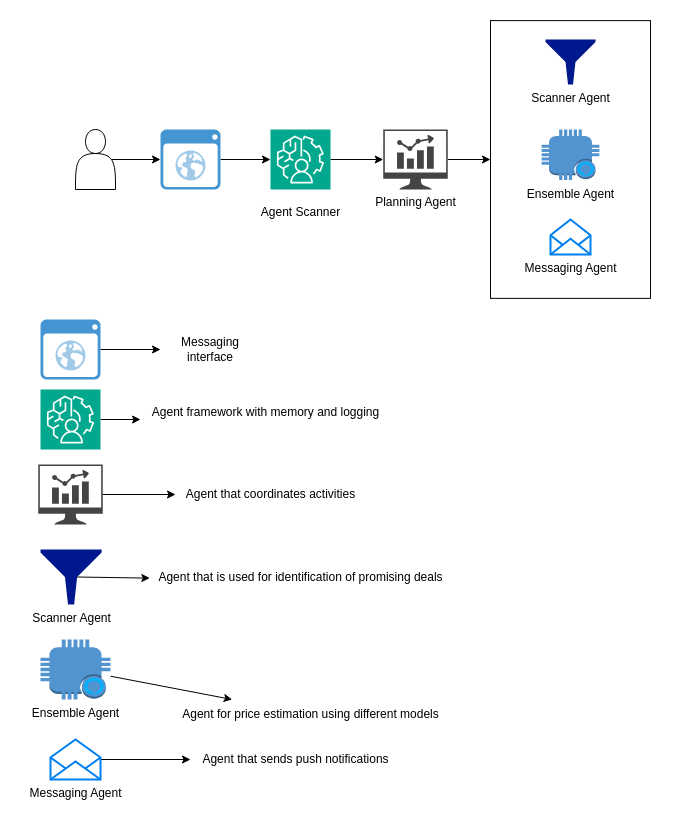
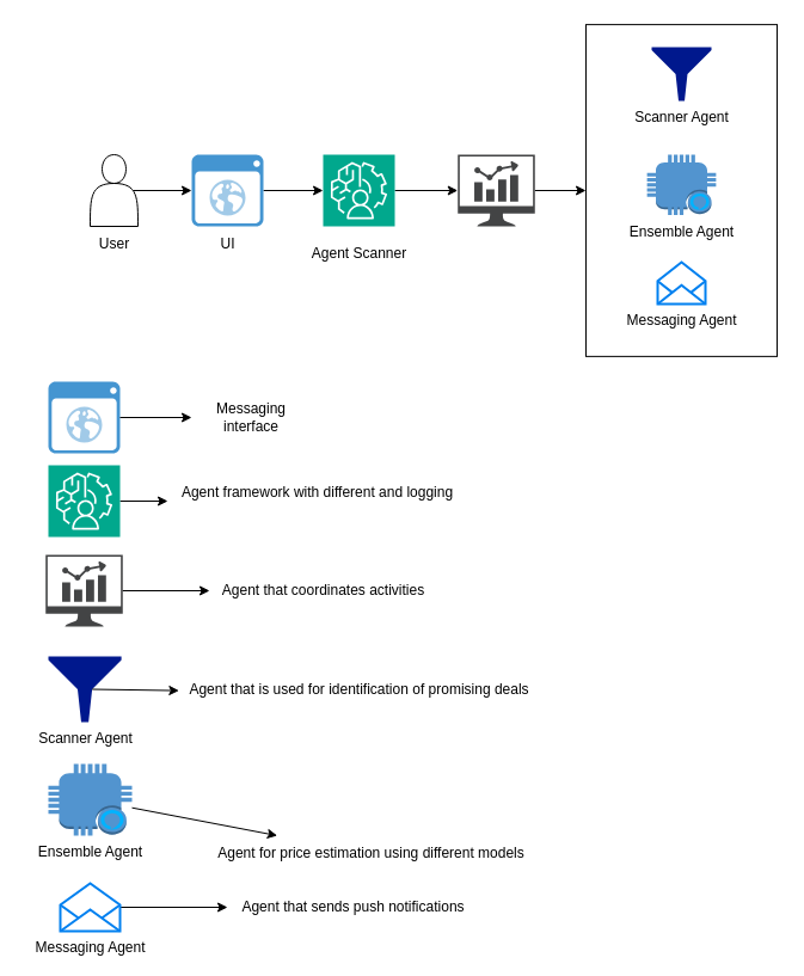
  <mxCell id="0" />
  <mxCell id="1" parent="0" />
  <mxCell id="2" style="edgeStyle=none;html=1;exitX=0.9;exitY=0.5;exitDx=0;exitDy=0;exitPerimeter=0;" parent="1" source="11" target="14" edge="1"><mxGeometry relative="1" as="geometry" /></mxCell>
  <mxCell id="3" style="edgeStyle=none;html=1;entryX=0;entryY=0.5;entryDx=0;entryDy=0;entryPerimeter=0;" parent="1" source="14" target="17" edge="1"><mxGeometry relative="1" as="geometry"><mxPoint x="240" y="159" as="targetPoint" /><Array as="points" /></mxGeometry></mxCell>
  <mxCell id="4" style="edgeStyle=none;html=1;exitX=1;exitY=0.5;exitDx=0;exitDy=0;exitPerimeter=0;" parent="1" source="17" target="20" edge="1"><mxGeometry relative="1" as="geometry" /></mxCell>
  <mxCell id="5" style="edgeStyle=none;html=1;entryX=0;entryY=0.5;entryDx=0;entryDy=0;" parent="1" source="20" target="6" edge="1"><mxGeometry relative="1" as="geometry" /></mxCell>
  <mxCell id="6" value="sd" style="rounded=0;whiteSpace=wrap;html=1;" parent="1" vertex="1"><mxGeometry x="490.01" y="20.12" width="160" height="277.75" as="geometry" /></mxCell>
  <mxCell id="7" value="Scanner Agent" style="sketch=0;aspect=fixed;pointerEvents=1;shadow=0;dashed=0;html=1;strokeColor=none;labelPosition=center;verticalLabelPosition=bottom;verticalAlign=top;align=center;fillColor=#00188D;shape=mxgraph.mscae.enterprise.filter" parent="1" vertex="1"><mxGeometry x="545.01" y="39" width="50" height="45" as="geometry" /></mxCell>
  <mxCell id="8" value="Ensemble Agent" style="outlineConnect=0;dashed=0;verticalLabelPosition=bottom;verticalAlign=top;align=center;html=1;shape=mxgraph.aws3.alexa_enabled_device;fillColor=#5294CF;gradientColor=none;" parent="1" vertex="1"><mxGeometry x="541.13" y="129" width="57.75" height="50.5" as="geometry" /></mxCell>
  <mxCell id="9" value="Messaging Agent&lt;div&gt;&lt;br&gt;&lt;/div&gt;" style="html=1;verticalLabelPosition=bottom;align=center;labelBackgroundColor=#ffffff;verticalAlign=top;strokeWidth=2;strokeColor=#0080F0;shadow=0;dashed=0;shape=mxgraph.ios7.icons.envelope_(empty);" parent="1" vertex="1"><mxGeometry x="550.01" y="219" width="40" height="35" as="geometry" /></mxCell>
  <mxCell id="10" value="" style="group" parent="1" vertex="1" connectable="0"><mxGeometry x="70" y="129" width="50" height="90" as="geometry" /></mxCell>
  <mxCell id="11" value="" style="shape=actor;whiteSpace=wrap;html=1;" parent="10" vertex="1"><mxGeometry x="5" width="40" height="60" as="geometry" /></mxCell>
+ <mxCell id="12" value="User" style="text;html=1;align=center;verticalAlign=middle;resizable=0;points=[];autosize=1;strokeColor=none;fillColor=none;" parent="10" vertex="1"><mxGeometry y="60" width="50" height="30" as="geometry" /></mxCell>
  <mxCell id="13" value="" style="group" parent="1" vertex="1" connectable="0"><mxGeometry x="160" y="129" width="60" height="90" as="geometry" /></mxCell>
  <mxCell id="14" value="" style="shadow=0;dashed=0;html=1;strokeColor=none;fillColor=#4495D1;labelPosition=center;verticalLabelPosition=bottom;verticalAlign=top;align=center;outlineConnect=0;shape=mxgraph.veeam.2d.web_ui;" parent="13" vertex="1"><mxGeometry width="60" height="60" as="geometry" /></mxCell>
+ <mxCell id="15" value="UI" style="text;html=1;align=center;verticalAlign=middle;resizable=0;points=[];autosize=1;strokeColor=none;fillColor=none;" parent="13" vertex="1"><mxGeometry x="10" y="60" width="40" height="30" as="geometry" /></mxCell>
  <mxCell id="16" value="" style="group" parent="1" vertex="1" connectable="0"><mxGeometry x="240" y="129" width="120" height="110" as="geometry" /></mxCell>
  <mxCell id="17" value="" style="sketch=0;points=[[0,0,0],[0.25,0,0],[0.5,0,0],[0.75,0,0],[1,0,0],[0,1,0],[0.25,1,0],[0.5,1,0],[0.75,1,0],[1,1,0],[0,0.25,0],[0,0.5,0],[0,0.75,0],[1,0.25,0],[1,0.5,0],[1,0.75,0]];outlineConnect=0;fontColor=#232F3E;fillColor=#01A88D;strokeColor=#ffffff;dashed=0;verticalLabelPosition=bottom;verticalAlign=top;align=center;html=1;fontSize=12;fontStyle=0;aspect=fixed;shape=mxgraph.aws4.resourceIcon;resIcon=mxgraph.aws4.augmented_ai;container=1;" parent="16" vertex="1"><mxGeometry x="30" width="60" height="60" as="geometry"><mxRectangle x="280" y="270" width="50" height="40" as="alternateBounds" /></mxGeometry></mxCell>
  <mxCell id="18" value="Agent Scanner&lt;div&gt;&lt;br&gt;&lt;/div&gt;" style="text;html=1;align=center;verticalAlign=middle;resizable=0;points=[];autosize=1;strokeColor=none;fillColor=none;" parent="16" vertex="1"><mxGeometry y="70" width="120" height="40" as="geometry" /></mxCell>
  <mxCell id="19" value="" style="group" parent="1" vertex="1" connectable="0"><mxGeometry x="365" y="129" width="100" height="100" as="geometry" /></mxCell>
  <mxCell id="20" value="" style="sketch=0;pointerEvents=1;shadow=0;dashed=0;html=1;strokeColor=none;fillColor=#434445;aspect=fixed;labelPosition=center;verticalLabelPosition=bottom;verticalAlign=top;align=center;outlineConnect=0;shape=mxgraph.vvd.nsx_dashboard;" parent="19" vertex="1"><mxGeometry x="17.74" width="64.52" height="60" as="geometry" /></mxCell>
- <mxCell id="21" value="Planning Agent&lt;div&gt;&lt;br&gt;&lt;/div&gt;" style="text;html=1;align=center;verticalAlign=middle;resizable=0;points=[];autosize=1;strokeColor=none;fillColor=none;" parent="19" vertex="1"><mxGeometry y="60" width="100" height="40" as="geometry" /></mxCell>
  <mxCell id="22" value="" style="group" parent="1" vertex="1" connectable="0"><mxGeometry x="40" y="319" width="60" height="95" as="geometry" /></mxCell>
  <mxCell id="23" value="" style="shadow=0;dashed=0;html=1;strokeColor=none;fillColor=#4495D1;labelPosition=center;verticalLabelPosition=bottom;verticalAlign=top;align=center;outlineConnect=0;shape=mxgraph.veeam.2d.web_ui;" parent="22" vertex="1"><mxGeometry width="60" height="60" as="geometry" /></mxCell>
  <mxCell id="24" value="Messaging interface" style="text;html=1;align=center;verticalAlign=middle;whiteSpace=wrap;rounded=0;" parent="1" vertex="1"><mxGeometry x="160" y="325.25" width="100" height="47.5" as="geometry" /></mxCell>
  <mxCell id="25" style="edgeStyle=none;html=1;exitX=1;exitY=0.5;exitDx=0;exitDy=0;exitPerimeter=0;" parent="1" source="26" target="36" edge="1"><mxGeometry relative="1" as="geometry" /></mxCell>
  <mxCell id="26" value="" style="sketch=0;points=[[0,0,0],[0.25,0,0],[0.5,0,0],[0.75,0,0],[1,0,0],[0,1,0],[0.25,1,0],[0.5,1,0],[0.75,1,0],[1,1,0],[0,0.25,0],[0,0.5,0],[0,0.75,0],[1,0.25,0],[1,0.5,0],[1,0.75,0]];outlineConnect=0;fontColor=#232F3E;fillColor=#01A88D;strokeColor=#ffffff;dashed=0;verticalLabelPosition=bottom;verticalAlign=top;align=center;html=1;fontSize=12;fontStyle=0;aspect=fixed;shape=mxgraph.aws4.resourceIcon;resIcon=mxgraph.aws4.augmented_ai;container=1;" parent="1" vertex="1"><mxGeometry x="40" y="389" width="60" height="60" as="geometry"><mxRectangle x="280" y="270" width="50" height="40" as="alternateBounds" /></mxGeometry></mxCell>
  <mxCell id="27" value="&lt;div&gt;&lt;br&gt;&lt;/div&gt;" style="text;html=1;align=center;verticalAlign=middle;resizable=0;points=[];autosize=1;strokeColor=none;fillColor=none;" parent="1" vertex="1"><mxGeometry x="60" y="464" width="20" height="30" as="geometry" /></mxCell>
  <mxCell id="28" value="" style="group" parent="1" vertex="1" connectable="0"><mxGeometry x="20" y="464" width="100" height="100" as="geometry" /></mxCell>
  <mxCell id="29" value="" style="sketch=0;pointerEvents=1;shadow=0;dashed=0;html=1;strokeColor=none;fillColor=#434445;aspect=fixed;labelPosition=center;verticalLabelPosition=bottom;verticalAlign=top;align=center;outlineConnect=0;shape=mxgraph.vvd.nsx_dashboard;" parent="28" vertex="1"><mxGeometry x="17.74" width="64.52" height="60" as="geometry" /></mxCell>
  <mxCell id="30" value="&lt;div&gt;&lt;br&gt;&lt;/div&gt;" style="text;html=1;align=center;verticalAlign=middle;resizable=0;points=[];autosize=1;strokeColor=none;fillColor=none;" parent="28" vertex="1"><mxGeometry x="40" y="65" width="20" height="30" as="geometry" /></mxCell>
  <mxCell id="31" style="edgeStyle=none;html=1;entryX=0;entryY=0.5;entryDx=0;entryDy=0;" parent="1" source="23" target="24" edge="1"><mxGeometry relative="1" as="geometry" /></mxCell>
  <mxCell id="32" value="Agent that coordinates activities" style="text;html=1;align=center;verticalAlign=middle;resizable=0;points=[];autosize=1;strokeColor=none;fillColor=none;" parent="1" vertex="1"><mxGeometry x="175" y="479" width="190" height="30" as="geometry" /></mxCell>
  <mxCell id="33" style="edgeStyle=none;html=1;" parent="1" source="29" target="32" edge="1"><mxGeometry relative="1" as="geometry" /></mxCell>
  <mxCell id="34" value="Scanner Agent" style="sketch=0;aspect=fixed;pointerEvents=1;shadow=0;dashed=0;html=1;strokeColor=none;labelPosition=center;verticalLabelPosition=bottom;verticalAlign=top;align=center;fillColor=#00188D;shape=mxgraph.mscae.enterprise.filter" parent="1" vertex="1"><mxGeometry x="40" y="549" width="61.11" height="55" as="geometry" /></mxCell>
  <mxCell id="35" value="Agent that is used for identification of promising deals&lt;div&gt;&lt;br&gt;&lt;/div&gt;" style="text;html=1;align=center;verticalAlign=middle;resizable=0;points=[];autosize=1;strokeColor=none;fillColor=none;" parent="1" vertex="1"><mxGeometry x="145" y="564" width="310" height="40" as="geometry" /></mxCell>
- <mxCell id="36" value="Agent framework with memory and logging&lt;div style=&quot;color: rgb(63, 63, 63); scrollbar-color: rgb(226, 226, 226) rgb(251, 251, 251);&quot;&gt;&lt;br style=&quot;color: rgb(63, 63, 63); scrollbar-color: rgb(226, 226, 226) rgb(251, 251, 251); text-wrap-mode: wrap;&quot;&gt;&lt;/div&gt;" style="text;html=1;align=center;verticalAlign=middle;resizable=0;points=[];autosize=1;strokeColor=none;fillColor=none;" parent="1" vertex="1"><mxGeometry x="140" y="399" width="250" height="40" as="geometry" /></mxCell>
+ <mxCell id="36" value="Agent framework with different and logging&lt;div style=&quot;color: rgb(63, 63, 63); scrollbar-color: rgb(226, 226, 226) rgb(251, 251, 251);&quot;&gt;&lt;br style=&quot;color: rgb(63, 63, 63); scrollbar-color: rgb(226, 226, 226) rgb(251, 251, 251); text-wrap-mode: wrap;&quot;&gt;&lt;/div&gt;" style="text;html=1;align=center;verticalAlign=middle;resizable=0;points=[];autosize=1;strokeColor=none;fillColor=none;" parent="1" vertex="1"><mxGeometry x="140" y="399" width="250" height="40" as="geometry" /></mxCell>
  <mxCell id="37" style="edgeStyle=none;html=1;exitX=0.6;exitY=0.5;exitDx=0;exitDy=0;exitPerimeter=0;entryX=0.014;entryY=0.341;entryDx=0;entryDy=0;entryPerimeter=0;" parent="1" source="34" target="35" edge="1"><mxGeometry relative="1" as="geometry" /></mxCell>
  <mxCell id="38" style="edgeStyle=none;html=1;" parent="1" source="39" target="40" edge="1"><mxGeometry relative="1" as="geometry" /></mxCell>
  <mxCell id="39" value="Ensemble Agent" style="outlineConnect=0;dashed=0;verticalLabelPosition=bottom;verticalAlign=top;align=center;html=1;shape=mxgraph.aws3.alexa_enabled_device;fillColor=#5294CF;gradientColor=none;" parent="1" vertex="1"><mxGeometry x="40" y="639" width="70" height="60" as="geometry" /></mxCell>
  <mxCell id="40" value="Agent for price estimation using different models" style="text;html=1;align=center;verticalAlign=middle;resizable=0;points=[];autosize=1;strokeColor=none;fillColor=none;" parent="1" vertex="1"><mxGeometry x="170" y="699" width="280" height="30" as="geometry" /></mxCell>
  <mxCell id="41" style="edgeStyle=none;html=1;" parent="1" source="42" target="43" edge="1"><mxGeometry relative="1" as="geometry" /></mxCell>
  <mxCell id="42" value="Messaging Agent&lt;div&gt;&lt;br&gt;&lt;/div&gt;" style="html=1;verticalLabelPosition=bottom;align=center;labelBackgroundColor=#ffffff;verticalAlign=top;strokeWidth=2;strokeColor=#0080F0;shadow=0;dashed=0;shape=mxgraph.ios7.icons.envelope_(empty);" parent="1" vertex="1"><mxGeometry x="50" y="739" width="50" height="40" as="geometry" /></mxCell>
  <mxCell id="43" value="Agent that sends push notifications" style="text;html=1;align=center;verticalAlign=middle;resizable=0;points=[];autosize=1;strokeColor=none;fillColor=none;" parent="1" vertex="1"><mxGeometry x="190" y="744" width="210" height="30" as="geometry" /></mxCell>
